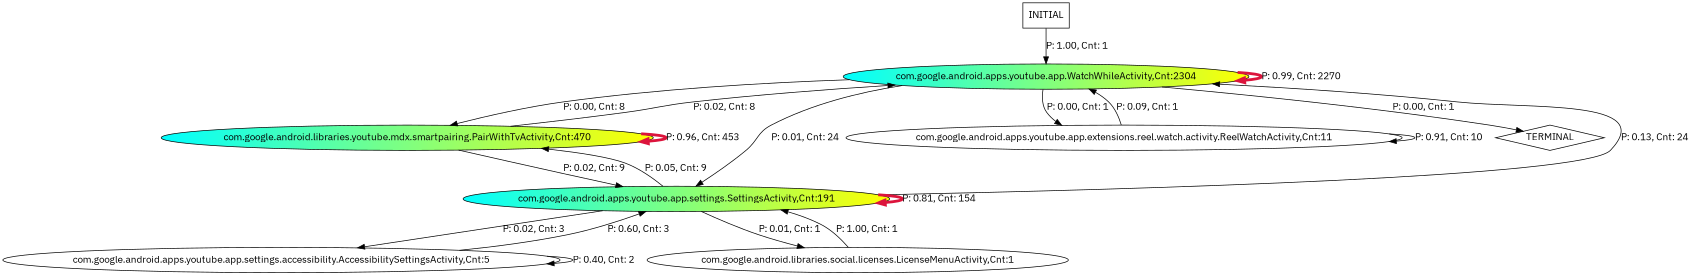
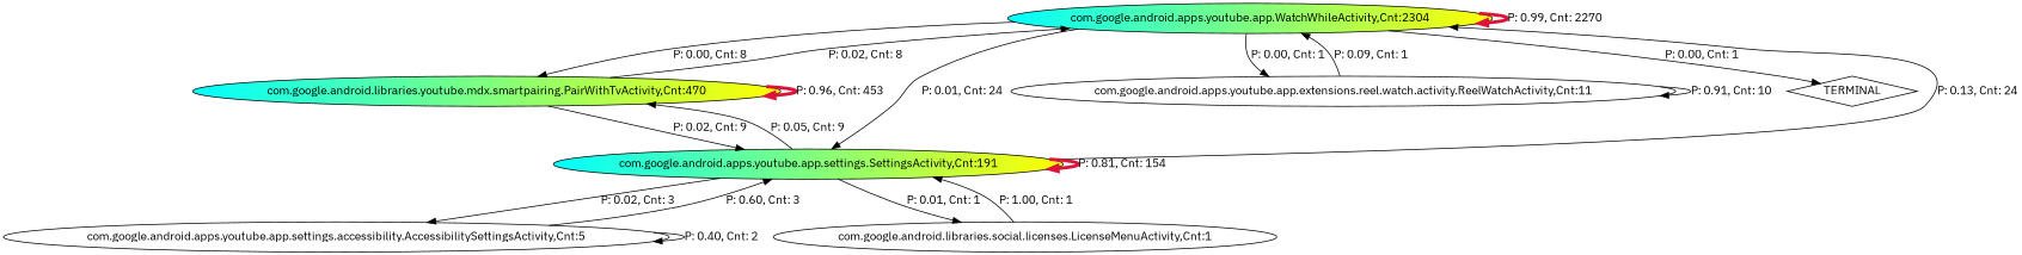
  digraph {
    fontname="IBM Plex Sans"
    node [fontname="IBM Plex Sans"]
    edge [fontname="IBM Plex Sans"]
    n1 [fillcolor="cyan:yellow" label="com.google.android.apps.youtube.app.WatchWhileActivity,Cnt:2304" style=filled]
    n2 [fillcolor="cyan:yellow" label="com.google.android.libraries.youtube.mdx.smartpairing.PairWithTvActivity,Cnt:470" style=filled]
    n3 [fillcolor="cyan:yellow" label="com.google.android.apps.youtube.app.settings.SettingsActivity,Cnt:191" style=filled]
    n4 [label="com.google.android.apps.youtube.app.extensions.reel.watch.activity.ReelWatchActivity,Cnt:11"]
    n5 [label=TERMINAL shape=diamond]
    n6 [label="com.google.android.apps.youtube.app.settings.accessibility.AccessibilitySettingsActivity,Cnt:5"]
    n7 [label="com.google.android.libraries.social.licenses.LicenseMenuActivity,Cnt:1"]
-   n8 [label=INITIAL shape=box]
    n1 -> n1 [color=crimson label="P: 0.99, Cnt: 2270" penwidth=4]
    n1 -> n2 [label="P: 0.00, Cnt: 8"]
    n1 -> n3 [label="P: 0.01, Cnt: 24"]
    n1 -> n4 [label="P: 0.00, Cnt: 1"]
    n1 -> n5 [label="P: 0.00, Cnt: 1"]
    n2 -> n1 [label="P: 0.02, Cnt: 8"]
    n2 -> n2 [color=crimson label="P: 0.96, Cnt: 453" penwidth=4]
    n2 -> n3 [label="P: 0.02, Cnt: 9"]
    n3 -> n1 [label="P: 0.13, Cnt: 24"]
    n3 -> n2 [label="P: 0.05, Cnt: 9"]
    n3 -> n3 [color=crimson label="P: 0.81, Cnt: 154" penwidth=4]
    n3 -> n6 [label="P: 0.02, Cnt: 3"]
    n3 -> n7 [label="P: 0.01, Cnt: 1"]
    n4 -> n1 [label="P: 0.09, Cnt: 1"]
    n4 -> n4 [label="P: 0.91, Cnt: 10"]
    n6 -> n3 [label="P: 0.60, Cnt: 3"]
    n6 -> n6 [label="P: 0.40, Cnt: 2"]
    n7 -> n3 [label="P: 1.00, Cnt: 1"]
-   n8 -> n1 [label="P: 1.00, Cnt: 1"]
  }
